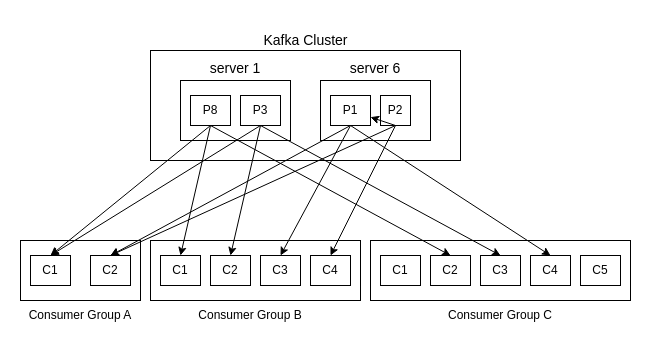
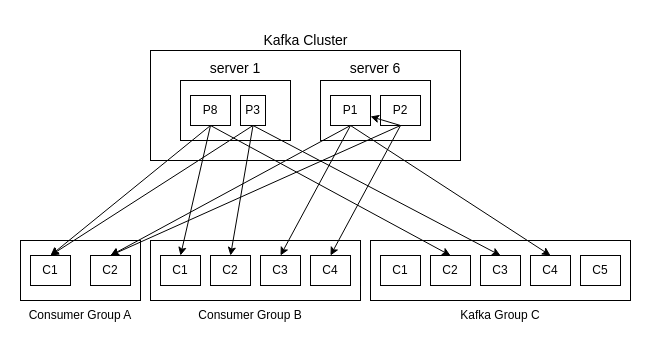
  <mxCell id="0" />
  <mxCell id="1" parent="0" />
  <mxCell id="2" value="" style="rounded=0;whiteSpace=wrap;html=1;" vertex="1" parent="1"><mxGeometry x="150" y="50" width="310" height="110" as="geometry" /></mxCell>
  <mxCell id="3" value="" style="rounded=0;whiteSpace=wrap;html=1;" vertex="1" parent="1"><mxGeometry x="180" y="80" width="110" height="60" as="geometry" /></mxCell>
  <mxCell id="4" value="P8" style="rounded=0;whiteSpace=wrap;html=1;" vertex="1" parent="1"><mxGeometry x="190" y="95" width="40" height="30" as="geometry" /></mxCell>
- <mxCell id="5" value="P3" style="rounded=0;whiteSpace=wrap;html=1;" vertex="1" parent="1"><mxGeometry x="240" y="95" width="40" height="30" as="geometry" /></mxCell>
+ <mxCell id="5" value="P3" style="rounded=0;whiteSpace=wrap;html=1;" vertex="1" parent="1"><mxGeometry x="240" y="95" width="25" height="30" as="geometry" /></mxCell>
  <mxCell id="6" value="&lt;font style=&quot;font-size: 14px&quot;&gt;server 1&lt;/font&gt;" style="text;html=1;strokeColor=none;fillColor=none;align=center;verticalAlign=middle;whiteSpace=wrap;rounded=0;" vertex="1" parent="1"><mxGeometry x="205" y="50" width="60" height="35" as="geometry" /></mxCell>
  <mxCell id="7" value="" style="rounded=0;whiteSpace=wrap;html=1;" vertex="1" parent="1"><mxGeometry x="320" y="80" width="110" height="60" as="geometry" /></mxCell>
  <mxCell id="8" value="P1" style="rounded=0;whiteSpace=wrap;html=1;" vertex="1" parent="1"><mxGeometry x="330" y="95" width="40" height="30" as="geometry" /></mxCell>
- <mxCell id="9" value="P2" style="rounded=0;whiteSpace=wrap;html=1;" vertex="1" parent="1"><mxGeometry x="380" y="95" width="30" height="30" as="geometry" /></mxCell>
+ <mxCell id="9" value="P2" style="rounded=0;whiteSpace=wrap;html=1;" vertex="1" parent="1"><mxGeometry x="380" y="95" width="40" height="30" as="geometry" /></mxCell>
  <mxCell id="10" value="&lt;font style=&quot;font-size: 14px&quot;&gt;server 6&lt;/font&gt;" style="text;html=1;strokeColor=none;fillColor=none;align=center;verticalAlign=middle;whiteSpace=wrap;rounded=0;" vertex="1" parent="1"><mxGeometry x="345" y="50" width="60" height="35" as="geometry" /></mxCell>
  <mxCell id="11" value="&lt;font style=&quot;font-size: 14px&quot;&gt;Kafka Cluster&lt;/font&gt;" style="text;html=1;strokeColor=none;fillColor=none;align=center;verticalAlign=middle;whiteSpace=wrap;rounded=0;" vertex="1" parent="1"><mxGeometry x="247.5" y="20" width="115" height="40" as="geometry" /></mxCell>
  <mxCell id="12" value="" style="rounded=0;whiteSpace=wrap;html=1;" vertex="1" parent="1"><mxGeometry x="20" y="240" width="120" height="60" as="geometry" /></mxCell>
  <mxCell id="13" value="C1" style="rounded=0;whiteSpace=wrap;html=1;" vertex="1" parent="1"><mxGeometry x="30" y="255" width="40" height="30" as="geometry" /></mxCell>
  <mxCell id="14" value="C2" style="rounded=0;whiteSpace=wrap;html=1;" vertex="1" parent="1"><mxGeometry x="90" y="255" width="40" height="30" as="geometry" /></mxCell>
  <mxCell id="15" value="Consumer Group A" style="text;html=1;strokeColor=none;fillColor=none;align=center;verticalAlign=middle;whiteSpace=wrap;rounded=0;" vertex="1" parent="1"><mxGeometry x="20" y="300" width="120" height="30" as="geometry" /></mxCell>
  <mxCell id="16" value="" style="rounded=0;whiteSpace=wrap;html=1;" vertex="1" parent="1"><mxGeometry x="150" y="240" width="210" height="60" as="geometry" /></mxCell>
  <mxCell id="17" value="C1" style="rounded=0;whiteSpace=wrap;html=1;" vertex="1" parent="1"><mxGeometry x="160" y="255" width="40" height="30" as="geometry" /></mxCell>
  <mxCell id="18" value="C2" style="rounded=0;whiteSpace=wrap;html=1;" vertex="1" parent="1"><mxGeometry x="210" y="255" width="40" height="30" as="geometry" /></mxCell>
  <mxCell id="19" value="Consumer Group B" style="text;html=1;strokeColor=none;fillColor=none;align=center;verticalAlign=middle;whiteSpace=wrap;rounded=0;" vertex="1" parent="1"><mxGeometry x="190" y="300" width="120" height="30" as="geometry" /></mxCell>
  <mxCell id="20" value="C3" style="rounded=0;whiteSpace=wrap;html=1;" vertex="1" parent="1"><mxGeometry x="260" y="255" width="40" height="30" as="geometry" /></mxCell>
  <mxCell id="21" value="C4" style="rounded=0;whiteSpace=wrap;html=1;" vertex="1" parent="1"><mxGeometry x="310" y="255" width="40" height="30" as="geometry" /></mxCell>
  <mxCell id="22" value="" style="rounded=0;whiteSpace=wrap;html=1;" vertex="1" parent="1"><mxGeometry x="370" y="240" width="260" height="60" as="geometry" /></mxCell>
  <mxCell id="23" value="C1" style="rounded=0;whiteSpace=wrap;html=1;" vertex="1" parent="1"><mxGeometry x="380" y="255" width="40" height="30" as="geometry" /></mxCell>
  <mxCell id="24" value="C2" style="rounded=0;whiteSpace=wrap;html=1;" vertex="1" parent="1"><mxGeometry x="430" y="255" width="40" height="30" as="geometry" /></mxCell>
- <mxCell id="25" value="Consumer Group C" style="text;html=1;strokeColor=none;fillColor=none;align=center;verticalAlign=middle;whiteSpace=wrap;rounded=0;" vertex="1" parent="1"><mxGeometry x="440" y="300" width="120" height="30" as="geometry" /></mxCell>
+ <mxCell id="25" value="Kafka Group C" style="text;html=1;strokeColor=none;fillColor=none;align=center;verticalAlign=middle;whiteSpace=wrap;rounded=0;" vertex="1" parent="1"><mxGeometry x="440" y="300" width="120" height="30" as="geometry" /></mxCell>
  <mxCell id="26" value="C3" style="rounded=0;whiteSpace=wrap;html=1;" vertex="1" parent="1"><mxGeometry x="480" y="255" width="40" height="30" as="geometry" /></mxCell>
  <mxCell id="27" value="C4" style="rounded=0;whiteSpace=wrap;html=1;" vertex="1" parent="1"><mxGeometry x="530" y="255" width="40" height="30" as="geometry" /></mxCell>
  <mxCell id="28" value="C5" style="rounded=0;whiteSpace=wrap;html=1;" vertex="1" parent="1"><mxGeometry x="580" y="255" width="40" height="30" as="geometry" /></mxCell>
  <mxCell id="29" style="rounded=0;orthogonalLoop=1;jettySize=auto;html=1;exitX=0.5;exitY=1;exitDx=0;exitDy=0;entryX=0.5;entryY=0;entryDx=0;entryDy=0;" edge="1" parent="1" source="4" target="13"><mxGeometry relative="1" as="geometry" /></mxCell>
  <mxCell id="30" style="edgeStyle=none;rounded=0;orthogonalLoop=1;jettySize=auto;html=1;exitX=0.5;exitY=1;exitDx=0;exitDy=0;entryX=0.5;entryY=0;entryDx=0;entryDy=0;" edge="1" parent="1" source="8" target="14"><mxGeometry relative="1" as="geometry" /></mxCell>
  <mxCell id="31" style="edgeStyle=none;rounded=0;orthogonalLoop=1;jettySize=auto;html=1;exitX=0.5;exitY=1;exitDx=0;exitDy=0;entryX=0.5;entryY=0;entryDx=0;entryDy=0;" edge="1" parent="1" source="5" target="13"><mxGeometry relative="1" as="geometry" /></mxCell>
  <mxCell id="32" style="edgeStyle=none;rounded=0;orthogonalLoop=1;jettySize=auto;html=1;exitX=0.5;exitY=1;exitDx=0;exitDy=0;entryX=0.5;entryY=0;entryDx=0;entryDy=0;" edge="1" parent="1" source="9" target="14"><mxGeometry relative="1" as="geometry" /></mxCell>
  <mxCell id="33" style="edgeStyle=none;rounded=0;orthogonalLoop=1;jettySize=auto;html=1;exitX=0.5;exitY=1;exitDx=0;exitDy=0;entryX=0.5;entryY=0;entryDx=0;entryDy=0;" edge="1" parent="1" source="9" target="21"><mxGeometry relative="1" as="geometry" /></mxCell>
  <mxCell id="34" style="edgeStyle=none;rounded=0;orthogonalLoop=1;jettySize=auto;html=1;exitX=0.5;exitY=1;exitDx=0;exitDy=0;entryX=0.5;entryY=0;entryDx=0;entryDy=0;" edge="1" parent="1" source="8" target="20"><mxGeometry relative="1" as="geometry" /></mxCell>
  <mxCell id="35" style="edgeStyle=none;rounded=0;orthogonalLoop=1;jettySize=auto;html=1;exitX=0.5;exitY=1;exitDx=0;exitDy=0;entryX=0.5;entryY=0;entryDx=0;entryDy=0;" edge="1" parent="1" source="5" target="18"><mxGeometry relative="1" as="geometry" /></mxCell>
  <mxCell id="36" style="edgeStyle=none;rounded=0;orthogonalLoop=1;jettySize=auto;html=1;exitX=0.5;exitY=1;exitDx=0;exitDy=0;entryX=0.5;entryY=0;entryDx=0;entryDy=0;" edge="1" parent="1" source="4" target="17"><mxGeometry relative="1" as="geometry" /></mxCell>
  <mxCell id="37" style="edgeStyle=none;rounded=0;orthogonalLoop=1;jettySize=auto;html=1;exitX=0.5;exitY=1;exitDx=0;exitDy=0;entryX=0.5;entryY=0;entryDx=0;entryDy=0;" edge="1" parent="1" source="5" target="26"><mxGeometry relative="1" as="geometry" /></mxCell>
  <mxCell id="38" style="edgeStyle=none;rounded=0;orthogonalLoop=1;jettySize=auto;html=1;exitX=0.5;exitY=1;exitDx=0;exitDy=0;entryX=0.5;entryY=0;entryDx=0;entryDy=0;" edge="1" parent="1" source="4" target="24"><mxGeometry relative="1" as="geometry" /></mxCell>
  <mxCell id="39" style="edgeStyle=none;rounded=0;orthogonalLoop=1;jettySize=auto;html=1;exitX=0.5;exitY=1;exitDx=0;exitDy=0;entryX=0.5;entryY=0;entryDx=0;entryDy=0;" edge="1" parent="1" source="8" target="27"><mxGeometry relative="1" as="geometry" /></mxCell>
  <mxCell id="40" style="edgeStyle=none;rounded=0;orthogonalLoop=1;jettySize=auto;html=1;exitX=0.5;exitY=1;exitDx=0;exitDy=0;" edge="1" parent="1" source="9" target="8"><mxGeometry relative="1" as="geometry" /></mxCell>
